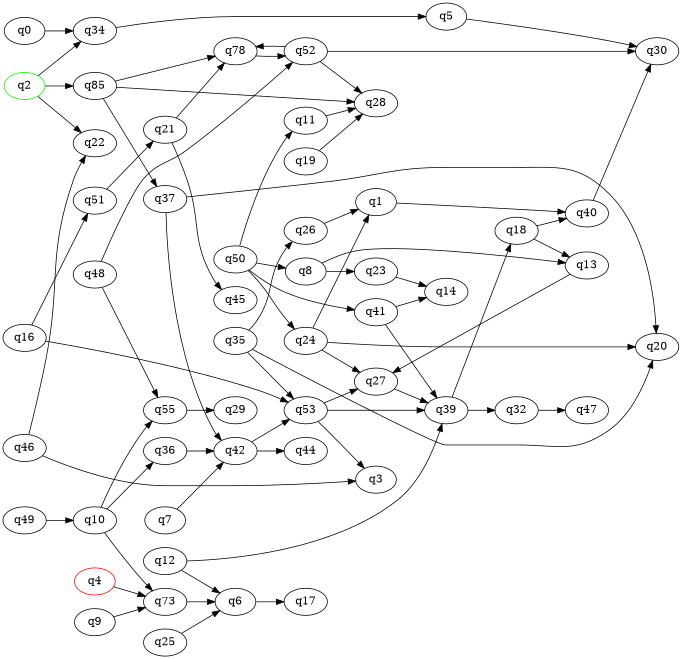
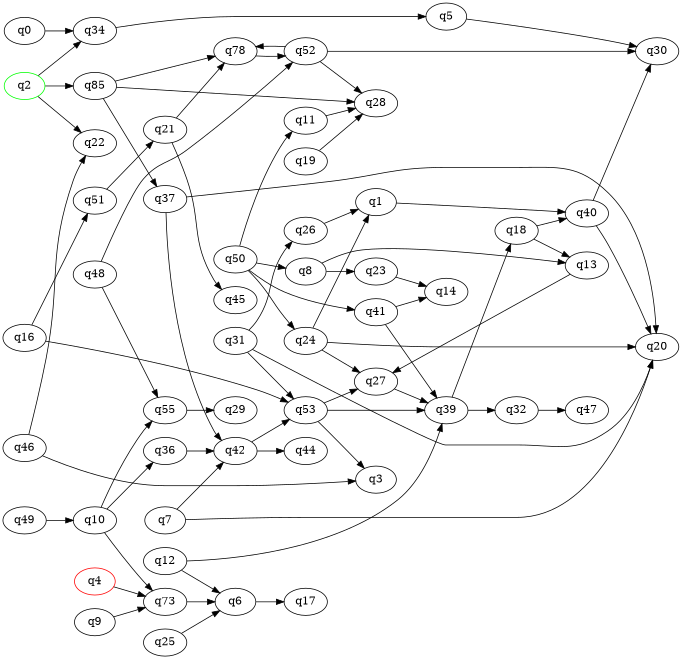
  digraph {
    rankdir=LR
    q2 [color=green initial=1]
    q34
    n3 [label=q85]
    q22
    q5
    q28
    q37
    n8 [label=q78]
    q4 [color=red final=1]
    n10 [label=q73]
    q6
    q0
    q30
    q1
    q40
    q20
    q42
    q52
    q17
    q7
    q53
    q44
    q26
    q27
    q39
    q3
    q8
    q13
    q23
    q14
    q9
    q10
    q36
    q55
    q29
    q11
    q12
    q18
    q32
    q47
    q16
    q51
    q21
    q45
    q19
    q24
    q25
-   q35
+   q35 [label=q31]
    q41
    q46
    q48
    q49
    q50
    q2 -> q34
    q2 -> n3
    q2 -> q22
    q34 -> q5
    n3 -> q28
    n3 -> q37
    n3 -> n8
    q5 -> q30
    q37 -> q20
    q37 -> q42
    n8 -> q52
    q4 -> n10
    n10 -> q6
    q6 -> q17
    q0 -> q34
    q1 -> q40
    q40 -> q30
+   q40 -> q20
    q42 -> q53
    q42 -> q44
    q52 -> q28
    q52 -> n8
    q52 -> q30
+   q7 -> q20
    q7 -> q42
    q53 -> q27
    q53 -> q39
    q53 -> q3
    q26 -> q1
    q27 -> q39
    q39 -> q18
    q39 -> q32
    q8 -> q13
    q8 -> q23
    q13 -> q27
    q23 -> q14
    q9 -> n10
    q10 -> n10
    q10 -> q36
    q10 -> q55
    q36 -> q42
    q55 -> q29
    q11 -> q28
    q12 -> q6
    q12 -> q39
    q18 -> q40
    q18 -> q13
    q32 -> q47
    q16 -> q53
    q16 -> q51
    q51 -> q21
    q21 -> n8
    q21 -> q45
    q19 -> q28
    q24 -> q1
    q24 -> q20
    q24 -> q27
    q25 -> q6
    q35 -> q20
    q35 -> q53
    q35 -> q26
    q41 -> q39
    q41 -> q14
    q46 -> q22
    q46 -> q3
    q48 -> q52
    q48 -> q55
    q49 -> q10
    q50 -> q8
    q50 -> q11
    q50 -> q24
    q50 -> q41
  }
